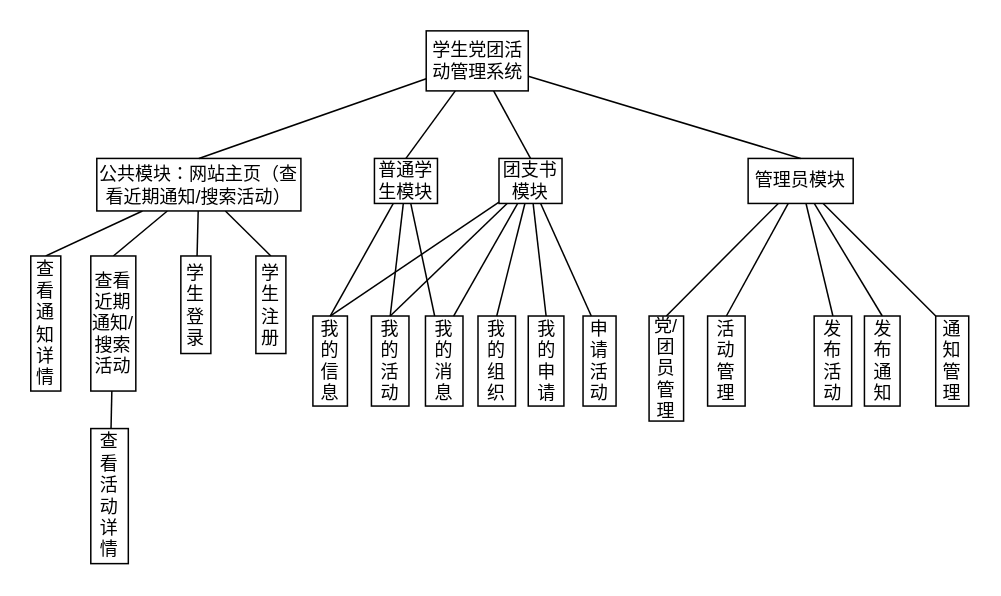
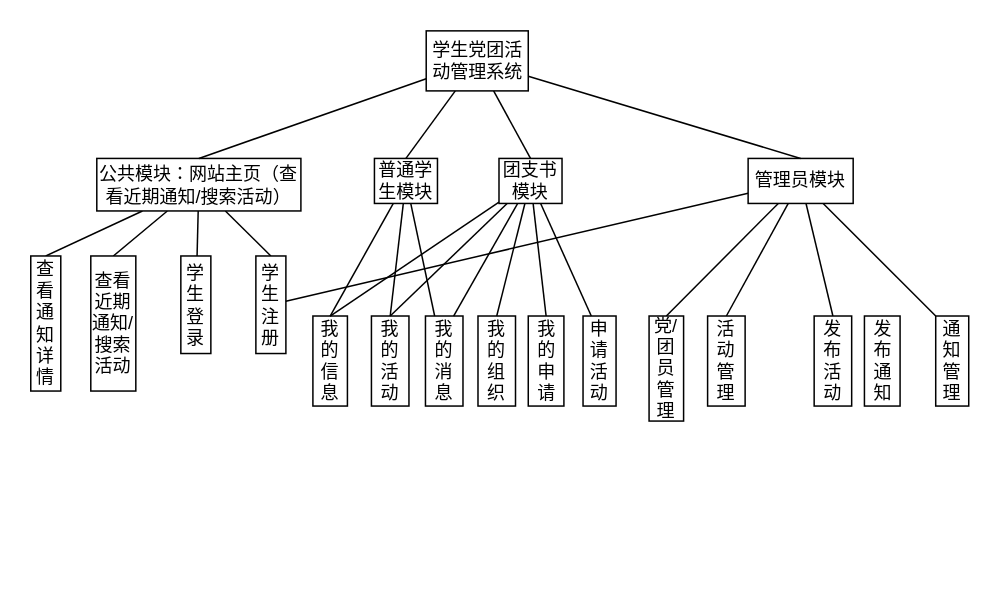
  <mxCell id="0" />
  <mxCell id="1" parent="0" />
  <mxCell id="2" style="edgeStyle=none;rounded=0;orthogonalLoop=1;jettySize=auto;html=1;entryX=0.5;entryY=0;entryDx=0;entryDy=0;startArrow=none;startFill=0;endArrow=none;endFill=0;" edge="1" parent="1" source="6" target="8"><mxGeometry relative="1" as="geometry" /></mxCell>
  <mxCell id="3" style="edgeStyle=none;rounded=0;orthogonalLoop=1;jettySize=auto;html=1;startArrow=none;startFill=0;endArrow=none;endFill=0;" edge="1" parent="1" source="6" target="11"><mxGeometry relative="1" as="geometry" /></mxCell>
  <mxCell id="4" style="edgeStyle=none;rounded=0;orthogonalLoop=1;jettySize=auto;html=1;entryX=0.5;entryY=0;entryDx=0;entryDy=0;startArrow=none;startFill=0;endArrow=none;endFill=0;" edge="1" parent="1" source="6" target="12"><mxGeometry relative="1" as="geometry" /></mxCell>
  <mxCell id="5" style="edgeStyle=none;rounded=0;orthogonalLoop=1;jettySize=auto;html=1;entryX=0.5;entryY=0;entryDx=0;entryDy=0;startArrow=none;startFill=0;endArrow=none;endFill=0;" edge="1" parent="1" source="6" target="9"><mxGeometry relative="1" as="geometry" /></mxCell>
  <mxCell id="6" value="公共模块：网站主页（查看近期通知/搜索活动）" style="rounded=0;whiteSpace=wrap;html=1;" parent="1" vertex="1"><mxGeometry x="64" y="105" width="136" height="35" as="geometry" /></mxCell>
- <mxCell id="7" style="edgeStyle=none;rounded=0;orthogonalLoop=1;jettySize=auto;html=1;startArrow=none;startFill=0;endArrow=none;endFill=0;" edge="1" parent="1" source="8" target="10"><mxGeometry relative="1" as="geometry" /></mxCell>
  <mxCell id="8" value="查看近期通知/搜索活动" style="rounded=0;whiteSpace=wrap;html=1;" parent="1" vertex="1"><mxGeometry x="60" y="170" width="30" height="90" as="geometry" /></mxCell>
  <mxCell id="9" value="查看通知详情" style="rounded=0;whiteSpace=wrap;html=1;" parent="1" vertex="1"><mxGeometry x="20" y="170" width="20" height="90" as="geometry" /></mxCell>
- <mxCell id="10" value="查看活动详情" style="rounded=0;whiteSpace=wrap;html=1;" parent="1" vertex="1"><mxGeometry x="60" y="285" width="25" height="90" as="geometry" /></mxCell>
  <mxCell id="11" value="学生登录" style="rounded=0;whiteSpace=wrap;html=1;" parent="1" vertex="1"><mxGeometry x="120" y="170" width="20" height="65" as="geometry" /></mxCell>
  <mxCell id="12" value="学生注册" style="rounded=0;whiteSpace=wrap;html=1;" parent="1" vertex="1"><mxGeometry x="170" y="170" width="20" height="65" as="geometry" /></mxCell>
  <mxCell id="13" value="我的信息" style="rounded=0;whiteSpace=wrap;html=1;" parent="1" vertex="1"><mxGeometry x="208" y="210" width="23" height="60" as="geometry" /></mxCell>
  <mxCell id="14" value="我的活动" style="rounded=0;whiteSpace=wrap;html=1;" parent="1" vertex="1"><mxGeometry x="247" y="210" width="25" height="60" as="geometry" /></mxCell>
  <mxCell id="15" value="我的消息" style="rounded=0;whiteSpace=wrap;html=1;" parent="1" vertex="1"><mxGeometry x="283" y="210" width="25" height="60" as="geometry" /></mxCell>
  <mxCell id="16" value="我的组织" style="rounded=0;whiteSpace=wrap;html=1;" parent="1" vertex="1"><mxGeometry x="318" y="210" width="25" height="60" as="geometry" /></mxCell>
  <mxCell id="17" value="我的申请" style="rounded=0;whiteSpace=wrap;html=1;" parent="1" vertex="1"><mxGeometry x="351.5" y="210" width="23.75" height="60" as="geometry" /></mxCell>
  <mxCell id="18" value="申请活动" style="rounded=0;whiteSpace=wrap;html=1;" parent="1" vertex="1"><mxGeometry x="388" y="210" width="22" height="60" as="geometry" /></mxCell>
  <mxCell id="19" style="edgeStyle=none;rounded=0;orthogonalLoop=1;jettySize=auto;html=1;entryX=0.5;entryY=0;entryDx=0;entryDy=0;startArrow=none;startFill=0;endArrow=none;endFill=0;" edge="1" parent="1" source="24" target="36"><mxGeometry relative="1" as="geometry" /></mxCell>
  <mxCell id="20" style="edgeStyle=none;rounded=0;orthogonalLoop=1;jettySize=auto;html=1;entryX=0.5;entryY=0;entryDx=0;entryDy=0;startArrow=none;startFill=0;endArrow=none;endFill=0;" edge="1" parent="1" source="24" target="37"><mxGeometry relative="1" as="geometry" /></mxCell>
  <mxCell id="21" style="edgeStyle=none;rounded=0;orthogonalLoop=1;jettySize=auto;html=1;entryX=0.5;entryY=0;entryDx=0;entryDy=0;startArrow=none;startFill=0;endArrow=none;endFill=0;" edge="1" parent="1" source="24" target="38"><mxGeometry relative="1" as="geometry" /></mxCell>
- <mxCell id="22" style="edgeStyle=none;rounded=0;orthogonalLoop=1;jettySize=auto;html=1;entryX=0.5;entryY=0;entryDx=0;entryDy=0;startArrow=none;startFill=0;endArrow=none;endFill=0;" edge="1" parent="1" source="24" target="39"><mxGeometry relative="1" as="geometry" /></mxCell>
+ <mxCell id="22" style="edgeStyle=none;rounded=0;orthogonalLoop=1;jettySize=auto;html=1;startArrow=none;startFill=0;endArrow=none;endFill=0;" edge="1" parent="1" source="24" target="12"><mxGeometry relative="1" as="geometry" /></mxCell>
  <mxCell id="23" style="edgeStyle=none;rounded=0;orthogonalLoop=1;jettySize=auto;html=1;entryX=0.5;entryY=0;entryDx=0;entryDy=0;startArrow=none;startFill=0;endArrow=none;endFill=0;" edge="1" parent="1" source="24"><mxGeometry relative="1" as="geometry"><mxPoint x="623" y="210" as="targetPoint" /></mxGeometry></mxCell>
  <mxCell id="24" value="管理员模块" style="rounded=0;whiteSpace=wrap;html=1;" parent="1" vertex="1"><mxGeometry x="498" y="105" width="70" height="30" as="geometry" /></mxCell>
  <mxCell id="25" style="edgeStyle=none;rounded=0;orthogonalLoop=1;jettySize=auto;html=1;entryX=0.5;entryY=0;entryDx=0;entryDy=0;startArrow=none;startFill=0;endArrow=none;endFill=0;" edge="1" parent="1" source="28" target="13"><mxGeometry relative="1" as="geometry" /></mxCell>
  <mxCell id="26" style="edgeStyle=none;rounded=0;orthogonalLoop=1;jettySize=auto;html=1;entryX=0.5;entryY=0;entryDx=0;entryDy=0;startArrow=none;startFill=0;endArrow=none;endFill=0;" edge="1" parent="1" source="28" target="14"><mxGeometry relative="1" as="geometry" /></mxCell>
  <mxCell id="27" style="edgeStyle=none;rounded=0;orthogonalLoop=1;jettySize=auto;html=1;startArrow=none;startFill=0;endArrow=none;endFill=0;" edge="1" parent="1" source="28" target="15"><mxGeometry relative="1" as="geometry" /></mxCell>
  <mxCell id="28" value="普通学生模块" style="rounded=0;whiteSpace=wrap;html=1;" parent="1" vertex="1"><mxGeometry x="249" y="105" width="42" height="30" as="geometry" /></mxCell>
  <mxCell id="29" style="edgeStyle=none;rounded=0;orthogonalLoop=1;jettySize=auto;html=1;entryX=0.5;entryY=0;entryDx=0;entryDy=0;startArrow=none;startFill=0;endArrow=none;endFill=0;" edge="1" parent="1" source="35" target="13"><mxGeometry relative="1" as="geometry" /></mxCell>
  <mxCell id="30" style="edgeStyle=none;rounded=0;orthogonalLoop=1;jettySize=auto;html=1;entryX=0.5;entryY=0;entryDx=0;entryDy=0;startArrow=none;startFill=0;endArrow=none;endFill=0;" edge="1" parent="1" source="35" target="14"><mxGeometry relative="1" as="geometry" /></mxCell>
  <mxCell id="31" style="edgeStyle=none;rounded=0;orthogonalLoop=1;jettySize=auto;html=1;entryX=0.75;entryY=0;entryDx=0;entryDy=0;startArrow=none;startFill=0;endArrow=none;endFill=0;" edge="1" parent="1" source="35" target="15"><mxGeometry relative="1" as="geometry" /></mxCell>
  <mxCell id="32" style="edgeStyle=none;rounded=0;orthogonalLoop=1;jettySize=auto;html=1;entryX=0.5;entryY=0;entryDx=0;entryDy=0;startArrow=none;startFill=0;endArrow=none;endFill=0;" edge="1" parent="1" source="35" target="16"><mxGeometry relative="1" as="geometry" /></mxCell>
  <mxCell id="33" style="edgeStyle=none;rounded=0;orthogonalLoop=1;jettySize=auto;html=1;entryX=0.5;entryY=0;entryDx=0;entryDy=0;startArrow=none;startFill=0;endArrow=none;endFill=0;" edge="1" parent="1" source="35" target="17"><mxGeometry relative="1" as="geometry" /></mxCell>
  <mxCell id="34" style="edgeStyle=none;rounded=0;orthogonalLoop=1;jettySize=auto;html=1;entryX=0.25;entryY=0;entryDx=0;entryDy=0;startArrow=none;startFill=0;endArrow=none;endFill=0;" edge="1" parent="1" source="35" target="18"><mxGeometry relative="1" as="geometry" /></mxCell>
  <mxCell id="35" value="团支书模块" style="rounded=0;whiteSpace=wrap;html=1;" parent="1" vertex="1"><mxGeometry x="332" y="105" width="42" height="30" as="geometry" /></mxCell>
  <mxCell id="36" value="党/团员管理" style="rounded=0;whiteSpace=wrap;html=1;" parent="1" vertex="1"><mxGeometry x="432" y="210" width="23" height="70" as="geometry" /></mxCell>
  <mxCell id="37" value="活动管理" style="rounded=0;whiteSpace=wrap;html=1;" parent="1" vertex="1"><mxGeometry x="471" y="210" width="25" height="60" as="geometry" /></mxCell>
  <mxCell id="38" value="发布活动" style="rounded=0;whiteSpace=wrap;html=1;" parent="1" vertex="1"><mxGeometry x="542" y="210" width="25" height="60" as="geometry" /></mxCell>
  <mxCell id="39" value="发布通知" style="rounded=0;whiteSpace=wrap;html=1;" parent="1" vertex="1"><mxGeometry x="575.5" y="210" width="23.75" height="60" as="geometry" /></mxCell>
  <mxCell id="40" value="通知管理" style="rounded=0;whiteSpace=wrap;html=1;" parent="1" vertex="1"><mxGeometry x="623" y="210" width="22" height="60" as="geometry" /></mxCell>
  <mxCell id="41" style="edgeStyle=none;rounded=0;orthogonalLoop=1;jettySize=auto;html=1;entryX=0.5;entryY=0;entryDx=0;entryDy=0;startArrow=none;startFill=0;endArrow=none;endFill=0;" edge="1" parent="1" source="45" target="6"><mxGeometry relative="1" as="geometry" /></mxCell>
  <mxCell id="42" style="edgeStyle=none;rounded=0;orthogonalLoop=1;jettySize=auto;html=1;entryX=0.5;entryY=0;entryDx=0;entryDy=0;startArrow=none;startFill=0;endArrow=none;endFill=0;" edge="1" parent="1" source="45" target="28"><mxGeometry relative="1" as="geometry" /></mxCell>
  <mxCell id="43" style="edgeStyle=none;rounded=0;orthogonalLoop=1;jettySize=auto;html=1;entryX=0.5;entryY=0;entryDx=0;entryDy=0;startArrow=none;startFill=0;endArrow=none;endFill=0;" edge="1" parent="1" source="45" target="35"><mxGeometry relative="1" as="geometry" /></mxCell>
  <mxCell id="44" style="edgeStyle=none;rounded=0;orthogonalLoop=1;jettySize=auto;html=1;entryX=0.5;entryY=0;entryDx=0;entryDy=0;startArrow=none;startFill=0;endArrow=none;endFill=0;" edge="1" parent="1" source="45" target="24"><mxGeometry relative="1" as="geometry" /></mxCell>
  <mxCell id="45" value="学生党团活动管理系统" style="rounded=0;whiteSpace=wrap;html=1;" vertex="1" parent="1"><mxGeometry x="283.5" y="20" width="68" height="40" as="geometry" /></mxCell>
